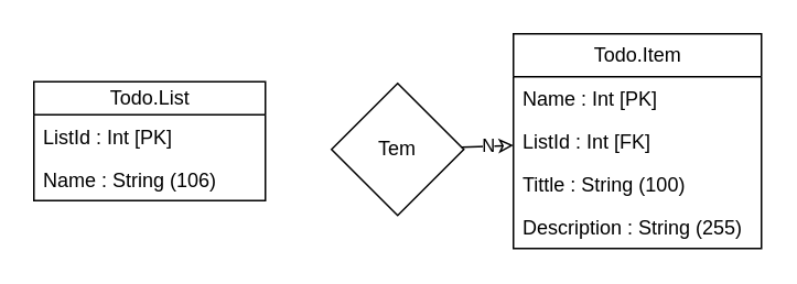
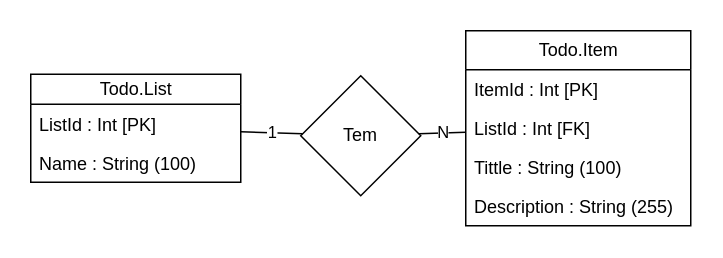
  <mxCell id="0" />
  <mxCell id="1" parent="0" />
  <mxCell id="2" value="Todo.List" style="swimlane;fontStyle=0;childLayout=stackLayout;horizontal=1;startSize=20;fillColor=none;horizontalStack=0;resizeParent=1;resizeParentMax=0;resizeLast=0;collapsible=1;marginBottom=0;html=1;" vertex="1" parent="1"><mxGeometry x="20" y="49" width="140" height="72" as="geometry" /></mxCell>
  <mxCell id="3" value="ListId : Int [PK]" style="text;strokeColor=none;fillColor=none;align=left;verticalAlign=top;spacingLeft=4;spacingRight=4;overflow=hidden;rotatable=0;points=[[0,0.5],[1,0.5]];portConstraint=eastwest;whiteSpace=wrap;html=1;" vertex="1" parent="2"><mxGeometry y="20" width="140" height="26" as="geometry" /></mxCell>
- <mxCell id="4" value="Name : String (106)" style="text;strokeColor=none;fillColor=none;align=left;verticalAlign=top;spacingLeft=4;spacingRight=4;overflow=hidden;rotatable=0;points=[[0,0.5],[1,0.5]];portConstraint=eastwest;whiteSpace=wrap;html=1;" vertex="1" parent="2"><mxGeometry y="46" width="140" height="26" as="geometry" /></mxCell>
+ <mxCell id="4" value="Name : String (100)" style="text;strokeColor=none;fillColor=none;align=left;verticalAlign=top;spacingLeft=4;spacingRight=4;overflow=hidden;rotatable=0;points=[[0,0.5],[1,0.5]];portConstraint=eastwest;whiteSpace=wrap;html=1;" vertex="1" parent="2"><mxGeometry y="46" width="140" height="26" as="geometry" /></mxCell>
  <mxCell id="5" value="Todo.Item" style="swimlane;fontStyle=0;childLayout=stackLayout;horizontal=1;startSize=26;fillColor=none;horizontalStack=0;resizeParent=1;resizeParentMax=0;resizeLast=0;collapsible=1;marginBottom=0;html=1;" vertex="1" parent="1"><mxGeometry x="310" y="20" width="150" height="130" as="geometry"><mxRectangle x="440" y="280" width="90" height="30" as="alternateBounds" /></mxGeometry></mxCell>
- <mxCell id="6" value="Name : Int [PK]" style="text;strokeColor=none;fillColor=none;align=left;verticalAlign=top;spacingLeft=4;spacingRight=4;overflow=hidden;rotatable=0;points=[[0,0.5],[1,0.5]];portConstraint=eastwest;whiteSpace=wrap;html=1;" vertex="1" parent="5"><mxGeometry y="26" width="150" height="26" as="geometry" /></mxCell>
+ <mxCell id="6" value="ItemId : Int [PK]" style="text;strokeColor=none;fillColor=none;align=left;verticalAlign=top;spacingLeft=4;spacingRight=4;overflow=hidden;rotatable=0;points=[[0,0.5],[1,0.5]];portConstraint=eastwest;whiteSpace=wrap;html=1;" vertex="1" parent="5"><mxGeometry y="26" width="150" height="26" as="geometry" /></mxCell>
  <mxCell id="7" value="ListId : Int [FK]" style="text;strokeColor=none;fillColor=none;align=left;verticalAlign=top;spacingLeft=4;spacingRight=4;overflow=hidden;rotatable=0;points=[[0,0.5],[1,0.5]];portConstraint=eastwest;whiteSpace=wrap;html=1;" vertex="1" parent="5"><mxGeometry y="52" width="150" height="26" as="geometry" /></mxCell>
  <mxCell id="8" value="Tittle : String (100)" style="text;strokeColor=none;fillColor=none;align=left;verticalAlign=top;spacingLeft=4;spacingRight=4;overflow=hidden;rotatable=0;points=[[0,0.5],[1,0.5]];portConstraint=eastwest;whiteSpace=wrap;html=1;" vertex="1" parent="5"><mxGeometry y="78" width="150" height="26" as="geometry" /></mxCell>
  <mxCell id="9" value="Description : String (255)" style="text;strokeColor=none;fillColor=none;align=left;verticalAlign=top;spacingLeft=4;spacingRight=4;overflow=hidden;rotatable=0;points=[[0,0.5],[1,0.5]];portConstraint=eastwest;whiteSpace=wrap;html=1;" vertex="1" parent="5"><mxGeometry y="104" width="150" height="26" as="geometry" /></mxCell>
- <mxCell id="11" value="N" style="edgeStyle=none;html=1;endArrow=classic;endFill=0;" edge="1" parent="1" source="12" target="5"><mxGeometry relative="1" as="geometry" /></mxCell>
+ <mxCell id="10" value="1" style="edgeStyle=none;html=1;endArrow=none;" edge="1" parent="1" source="2" target="12"><mxGeometry relative="1" as="geometry"><mxPoint x="140" y="85.583" as="sourcePoint" /><mxPoint x="360" y="87.417" as="targetPoint" /></mxGeometry></mxCell>
+ <mxCell id="11" value="N" style="edgeStyle=none;html=1;endArrow=none;endFill=0;" edge="1" parent="1" source="12" target="5"><mxGeometry relative="1" as="geometry" /></mxCell>
  <mxCell id="12" value="Tem" style="rhombus;whiteSpace=wrap;html=1;fillColor=none;fontStyle=0;startSize=26;" vertex="1" parent="1"><mxGeometry x="200" y="50" width="80" height="80" as="geometry" /></mxCell>
